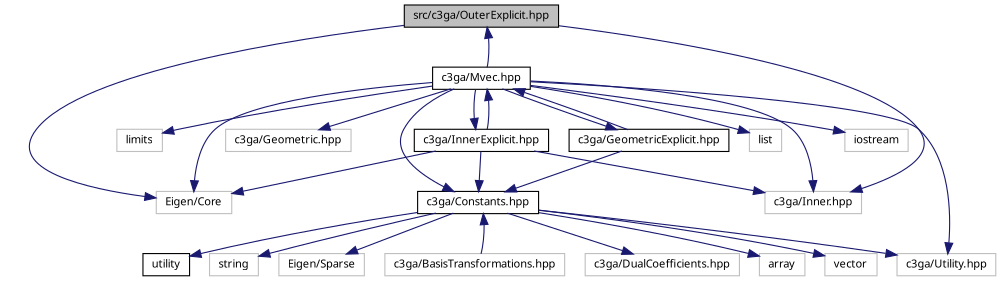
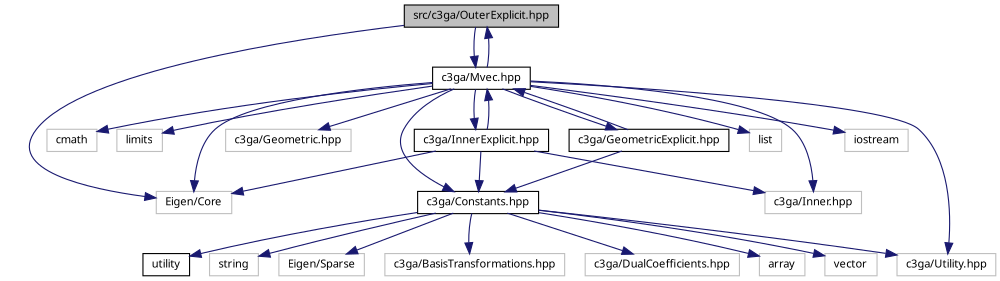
  digraph {
    node [color=grey75 fontname="Helvetica#FreeSans" fontsize=10 shape=record]
    edge [color=midnightblue fontname="Helvetica#FreeSans" fontsize=10 labelfontname="Helvetica#FreeSans" labelfontsize=10 style=solid]
    n1 [color=black fillcolor=grey75 fontcolor=black height=0.2 label="src/c3ga/OuterExplicit.hpp" style=filled width=0.4]
    n2 [height=0.2 label="Eigen/Core" width=0.4]
    n3 [color=black height=0.2 label="c3ga/Mvec.hpp" width=0.4]
    n4 [height=0.2 label=list width=0.4]
    n5 [height=0.2 label=iostream width=0.4]
+   n6 [height=0.2 label=cmath width=0.4]
    n7 [height=0.2 label=limits width=0.4]
    n8 [height=0.2 label="c3ga/Utility.hpp" width=0.4]
    n9 [color=black height=0.2 label="c3ga/Constants.hpp" width=0.4]
    n10 [height=0.2 label="c3ga/Inner.hpp" width=0.4]
    n11 [height=0.2 label="c3ga/Geometric.hpp" width=0.4]
    n12 [color=black height=0.2 label="c3ga/InnerExplicit.hpp" width=0.4]
    n13 [color=black height=0.2 label="c3ga/GeometricExplicit.hpp" width=0.4]
    n14 [height=0.2 label=array width=0.4]
    n15 [height=0.2 label=vector width=0.4]
    n16 [color=black height=0.2 label=utility width=0.4]
    n17 [height=0.2 label=string width=0.4]
    n18 [height=0.2 label="Eigen/Sparse" width=0.4]
    n19 [height=0.2 label="c3ga/BasisTransformations.hpp" width=0.4]
    n20 [height=0.2 label="c3ga/DualCoefficients.hpp" width=0.4]
    n1 -> n2
-   n1 -> n10
+   n1 -> n3
    n3 -> n1
    n3 -> n2
    n3 -> n4
    n3 -> n5
+   n3 -> n6
    n3 -> n7
    n3 -> n8
    n3 -> n9
    n3 -> n10
    n3 -> n11
    n3 -> n12
    n3 -> n13
    n9 -> n8
    n9 -> n14
    n9 -> n15
    n9 -> n16
    n9 -> n17
    n9 -> n18
-   n19 -> n9
+   n9 -> n19
    n9 -> n20
    n12 -> n2
    n12 -> n3
    n12 -> n9
    n12 -> n10
    n13 -> n3
    n13 -> n9
  }
